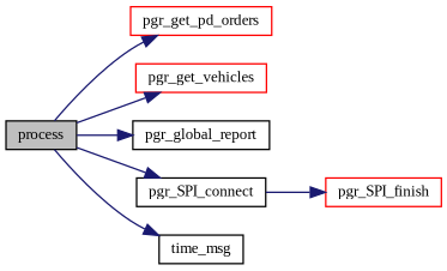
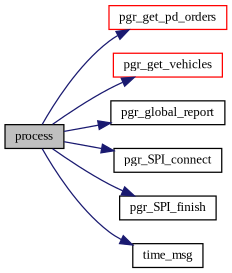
  digraph {
    fontname="Liberation Serif"
    rankdir=LR
    node [color=black fillcolor=white fontname="Liberation Serif" fontsize=10 shape=record style=filled]
    edge [color=midnightblue fontname="Liberation Serif" fontsize=10 labelfontname=Helvetica labelfontsize=10 style=solid]
    n1 [fillcolor=grey75 fontcolor=black height=0.2 label=process width=0.4]
    n2 [color=red height=0.2 label=pgr_get_pd_orders width=0.4]
    n3 [color=red height=0.2 label=pgr_get_vehicles width=0.4]
    n4 [height=0.2 label=pgr_global_report width=0.4]
    n5 [height=0.2 label=pgr_SPI_connect width=0.4]
-   n6 [color=red height=0.2 label=pgr_SPI_finish width=0.4]
+   n6 [height=0.2 label=pgr_SPI_finish width=0.4]
    n7 [height=0.2 label=time_msg width=0.4]
    n1 -> n2
    n1 -> n3
    n1 -> n4
    n1 -> n5
-   n5 -> n6
+   n1 -> n6
    n1 -> n7
  }
